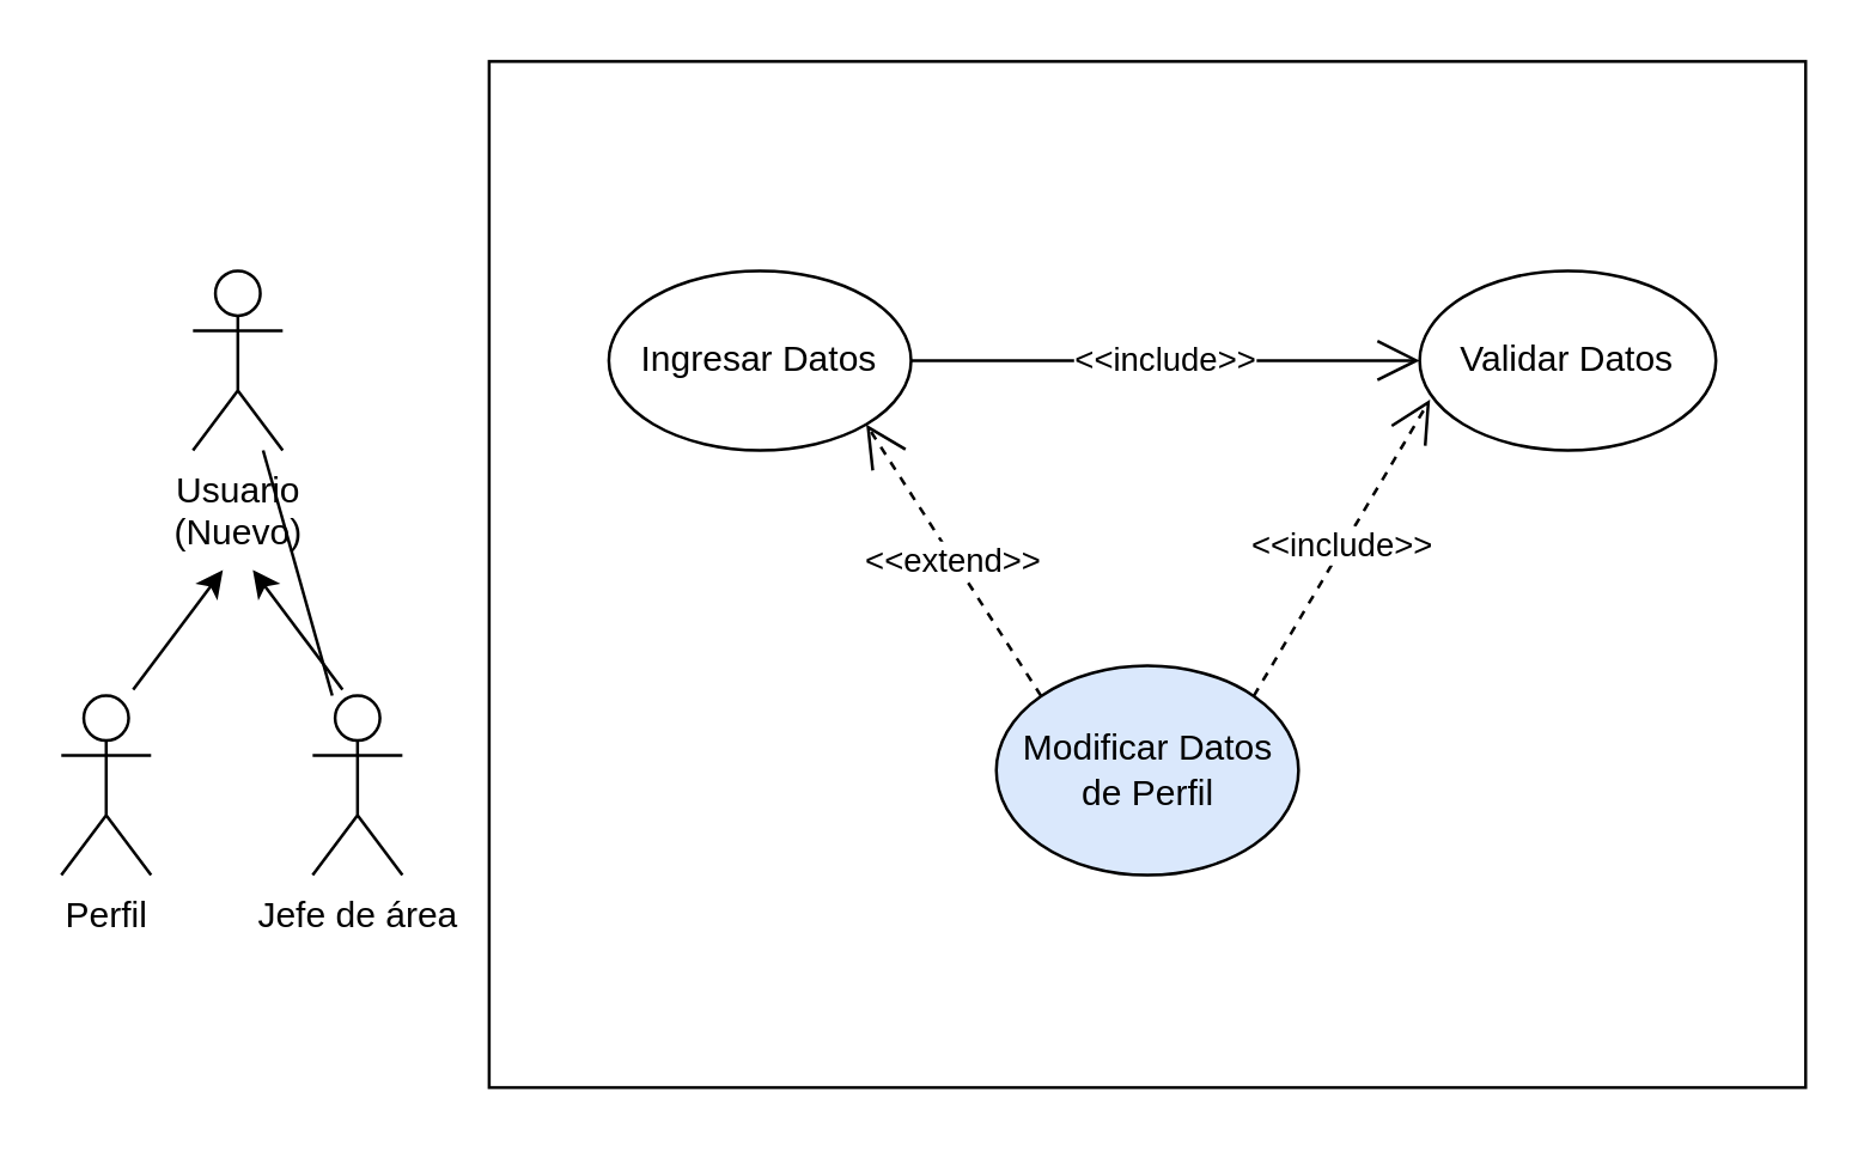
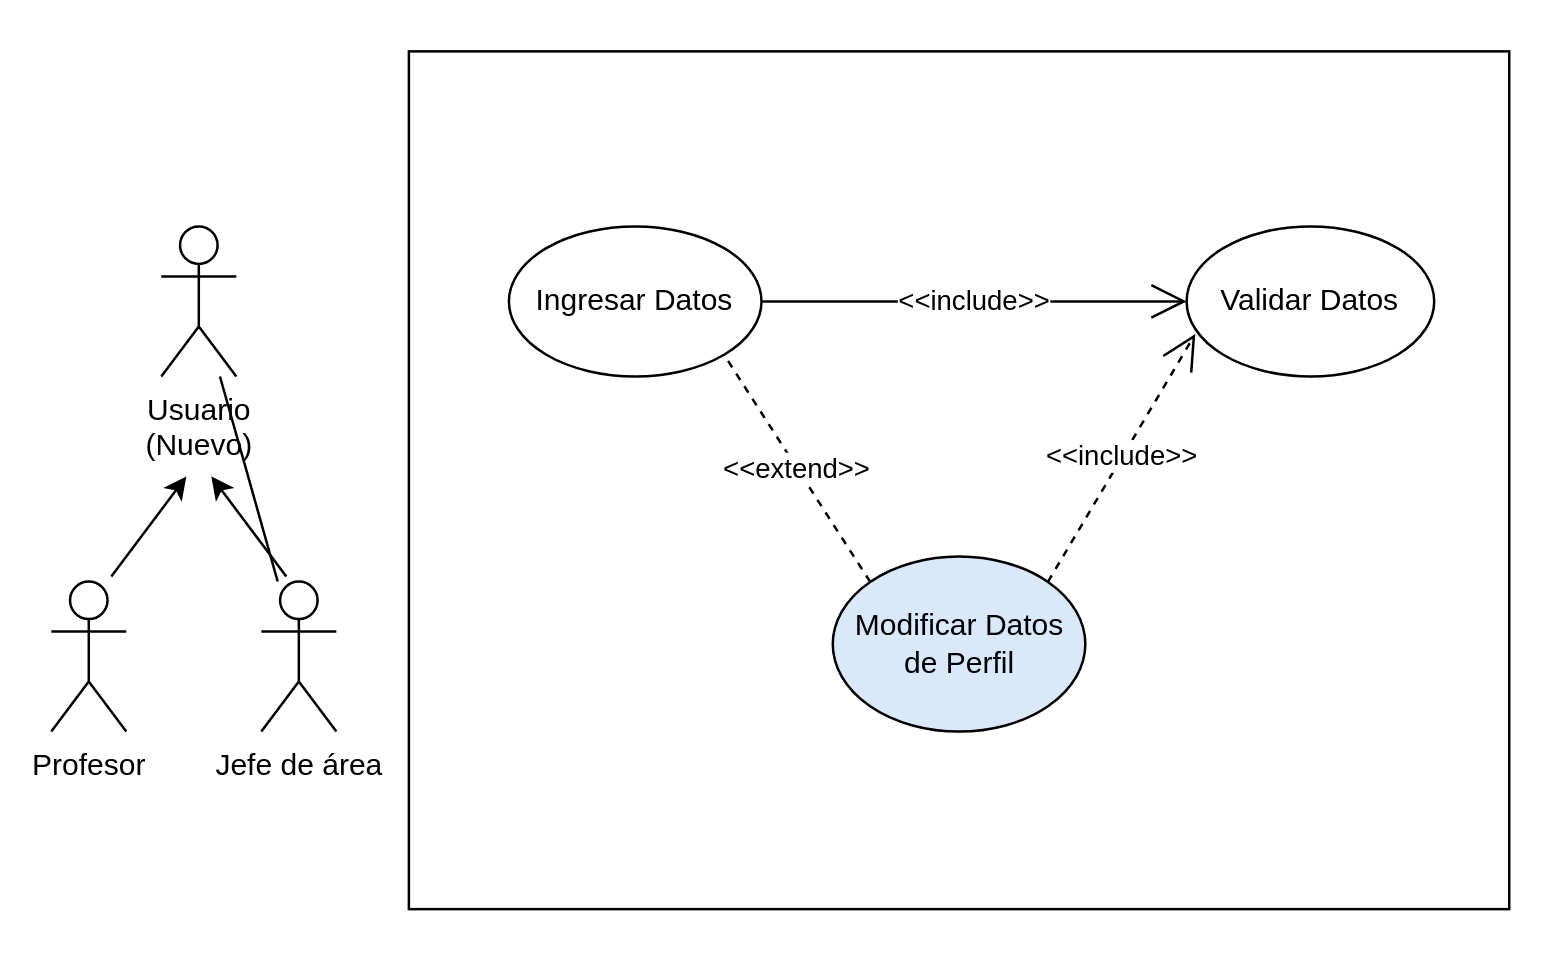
  <mxCell id="0" />
  <mxCell id="1" parent="0" />
  <mxCell id="2" value="" style="whiteSpace=wrap;html=1;" parent="1" vertex="1"><mxGeometry x="163" y="20" width="440" height="343" as="geometry" /></mxCell>
  <mxCell id="3" value="&lt;div&gt;Usuario&lt;/div&gt;&lt;div&gt;(Nuevo)&lt;/div&gt;" style="shape=umlActor;verticalLabelPosition=bottom;verticalAlign=top;html=1;outlineConnect=0;" parent="1" vertex="1"><mxGeometry x="64" y="90" width="30" height="60" as="geometry" /></mxCell>
  <mxCell id="4" value="Ingresar Datos" style="ellipse;whiteSpace=wrap;html=1;" parent="1" vertex="1"><mxGeometry x="203" y="90" width="101" height="60" as="geometry" /></mxCell>
  <mxCell id="5" value="Validar Datos" style="ellipse;whiteSpace=wrap;html=1;" parent="1" vertex="1"><mxGeometry x="474" y="90" width="99" height="60" as="geometry" /></mxCell>
  <mxCell id="6" value="&amp;lt;&amp;lt;include&amp;gt;&amp;gt;" style="endArrow=open;endSize=12;dashed=1;html=1;rounded=0;exitX=1;exitY=0;exitDx=0;exitDy=0;entryX=0.035;entryY=0.717;entryDx=0;entryDy=0;entryPerimeter=0;" parent="1" source="9" target="5" edge="1"><mxGeometry width="160" relative="1" as="geometry"><mxPoint x="373" y="200" as="sourcePoint" /><mxPoint x="533" y="200" as="targetPoint" /></mxGeometry></mxCell>
  <mxCell id="7" style="edgeStyle=orthogonalEdgeStyle;rounded=0;orthogonalLoop=1;jettySize=auto;html=1;exitX=0.5;exitY=1;exitDx=0;exitDy=0;" parent="1" edge="1"><mxGeometry relative="1" as="geometry"><mxPoint x="363" y="330" as="sourcePoint" /><mxPoint x="363" y="330" as="targetPoint" /></mxGeometry></mxCell>
  <mxCell id="8" value="" style="endArrow=none;html=1;rounded=0;" parent="1" source="3" target="13" edge="1"><mxGeometry width="50" height="50" relative="1" as="geometry"><mxPoint x="123" y="120" as="sourcePoint" /><mxPoint x="173" y="70" as="targetPoint" /></mxGeometry></mxCell>
  <mxCell id="9" value="Modificar Datos de Perfil" style="ellipse;whiteSpace=wrap;html=1;fillColor=#dae8fc;" parent="1" vertex="1"><mxGeometry x="332.5" y="222" width="101" height="70" as="geometry" /></mxCell>
  <mxCell id="10" value="&amp;lt;&amp;lt;include&amp;gt;&amp;gt;" style="endArrow=open;endSize=12;dashed=0;html=1;rounded=0;entryX=0;entryY=0.5;entryDx=0;entryDy=0;exitX=1;exitY=0.5;exitDx=0;exitDy=0;" parent="1" source="4" target="5" edge="1"><mxGeometry width="160" relative="1" as="geometry"><mxPoint x="421" y="239" as="sourcePoint" /><mxPoint x="525" y="139" as="targetPoint" /></mxGeometry></mxCell>
- <mxCell id="11" value="&amp;lt;&amp;lt;extend&amp;gt;&amp;gt;" style="endArrow=open;endSize=12;dashed=1;html=1;rounded=0;exitX=0;exitY=0;exitDx=0;exitDy=0;entryX=1;entryY=1;entryDx=0;entryDy=0;" parent="1" source="9" target="4" edge="1"><mxGeometry width="160" relative="1" as="geometry"><mxPoint x="421" y="239" as="sourcePoint" /><mxPoint x="525" y="139" as="targetPoint" /></mxGeometry></mxCell>
- <mxCell id="12" value="&lt;div&gt;Perfil&lt;/div&gt;" style="shape=umlActor;verticalLabelPosition=bottom;verticalAlign=top;html=1;outlineConnect=0;" parent="1" vertex="1"><mxGeometry x="20" y="232" width="30" height="60" as="geometry" /></mxCell>
+ <mxCell id="11" value="&amp;lt;&amp;lt;extend&amp;gt;&amp;gt;" style="endArrow=none;endSize=12;dashed=1;html=1;rounded=0;exitX=0;exitY=0;exitDx=0;exitDy=0;entryX=1;entryY=1;entryDx=0;entryDy=0;" parent="1" source="9" target="4" edge="1"><mxGeometry width="160" relative="1" as="geometry"><mxPoint x="421" y="239" as="sourcePoint" /><mxPoint x="525" y="139" as="targetPoint" /></mxGeometry></mxCell>
+ <mxCell id="12" value="&lt;div&gt;Profesor&lt;/div&gt;" style="shape=umlActor;verticalLabelPosition=bottom;verticalAlign=top;html=1;outlineConnect=0;" parent="1" vertex="1"><mxGeometry x="20" y="232" width="30" height="60" as="geometry" /></mxCell>
  <mxCell id="13" value="Jefe de área" style="shape=umlActor;verticalLabelPosition=bottom;verticalAlign=top;html=1;outlineConnect=0;" parent="1" vertex="1"><mxGeometry x="104" y="232" width="30" height="60" as="geometry" /></mxCell>
  <mxCell id="14" value="" style="endArrow=classic;html=1;rounded=0;" parent="1" edge="1"><mxGeometry width="50" height="50" relative="1" as="geometry"><mxPoint x="44" y="230" as="sourcePoint" /><mxPoint x="74" y="190" as="targetPoint" /></mxGeometry></mxCell>
  <mxCell id="15" value="" style="endArrow=classic;html=1;rounded=0;" parent="1" edge="1"><mxGeometry width="50" height="50" relative="1" as="geometry"><mxPoint x="114" y="230" as="sourcePoint" /><mxPoint x="84" y="190" as="targetPoint" /></mxGeometry></mxCell>
